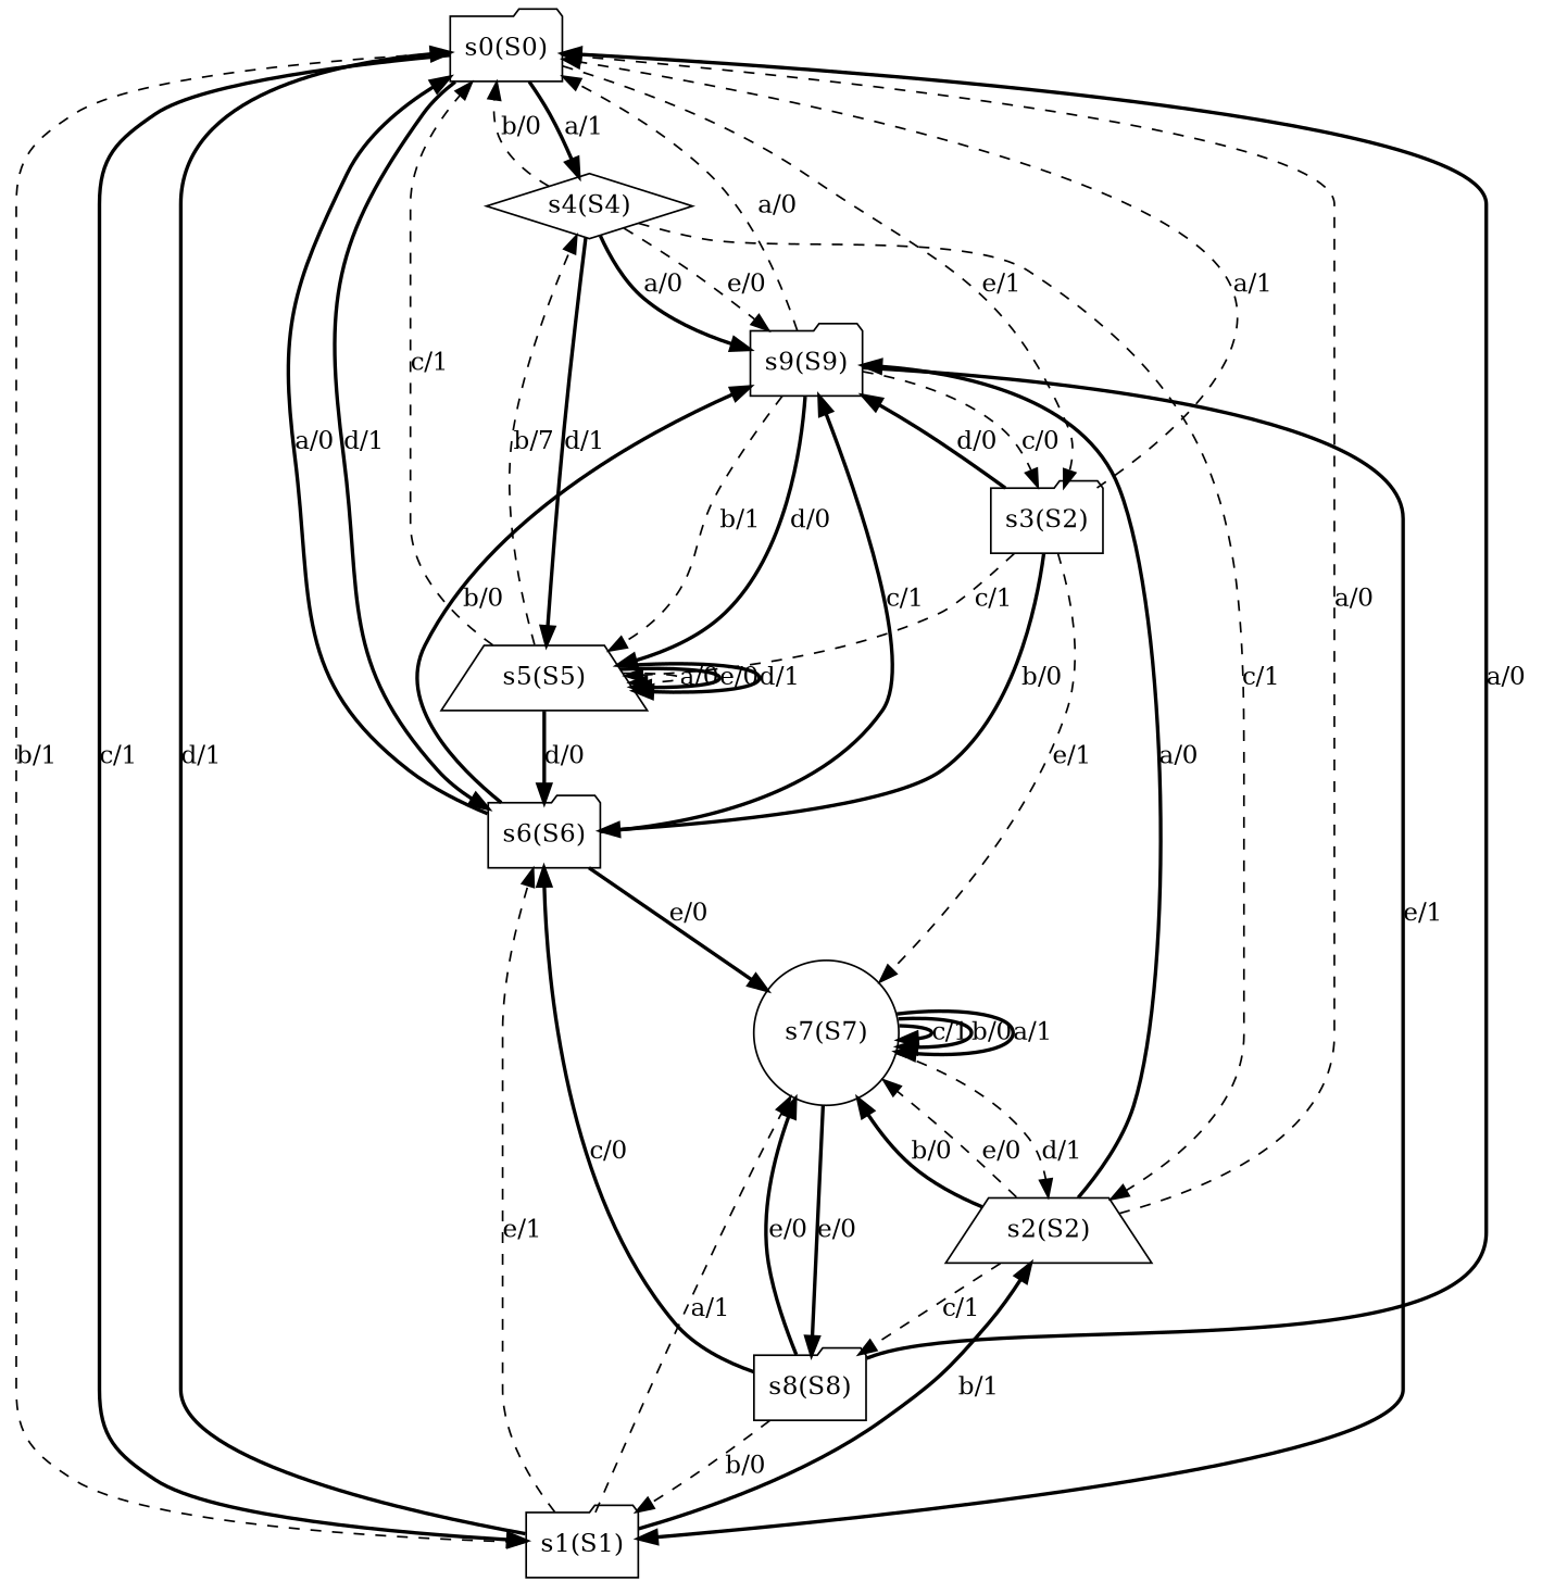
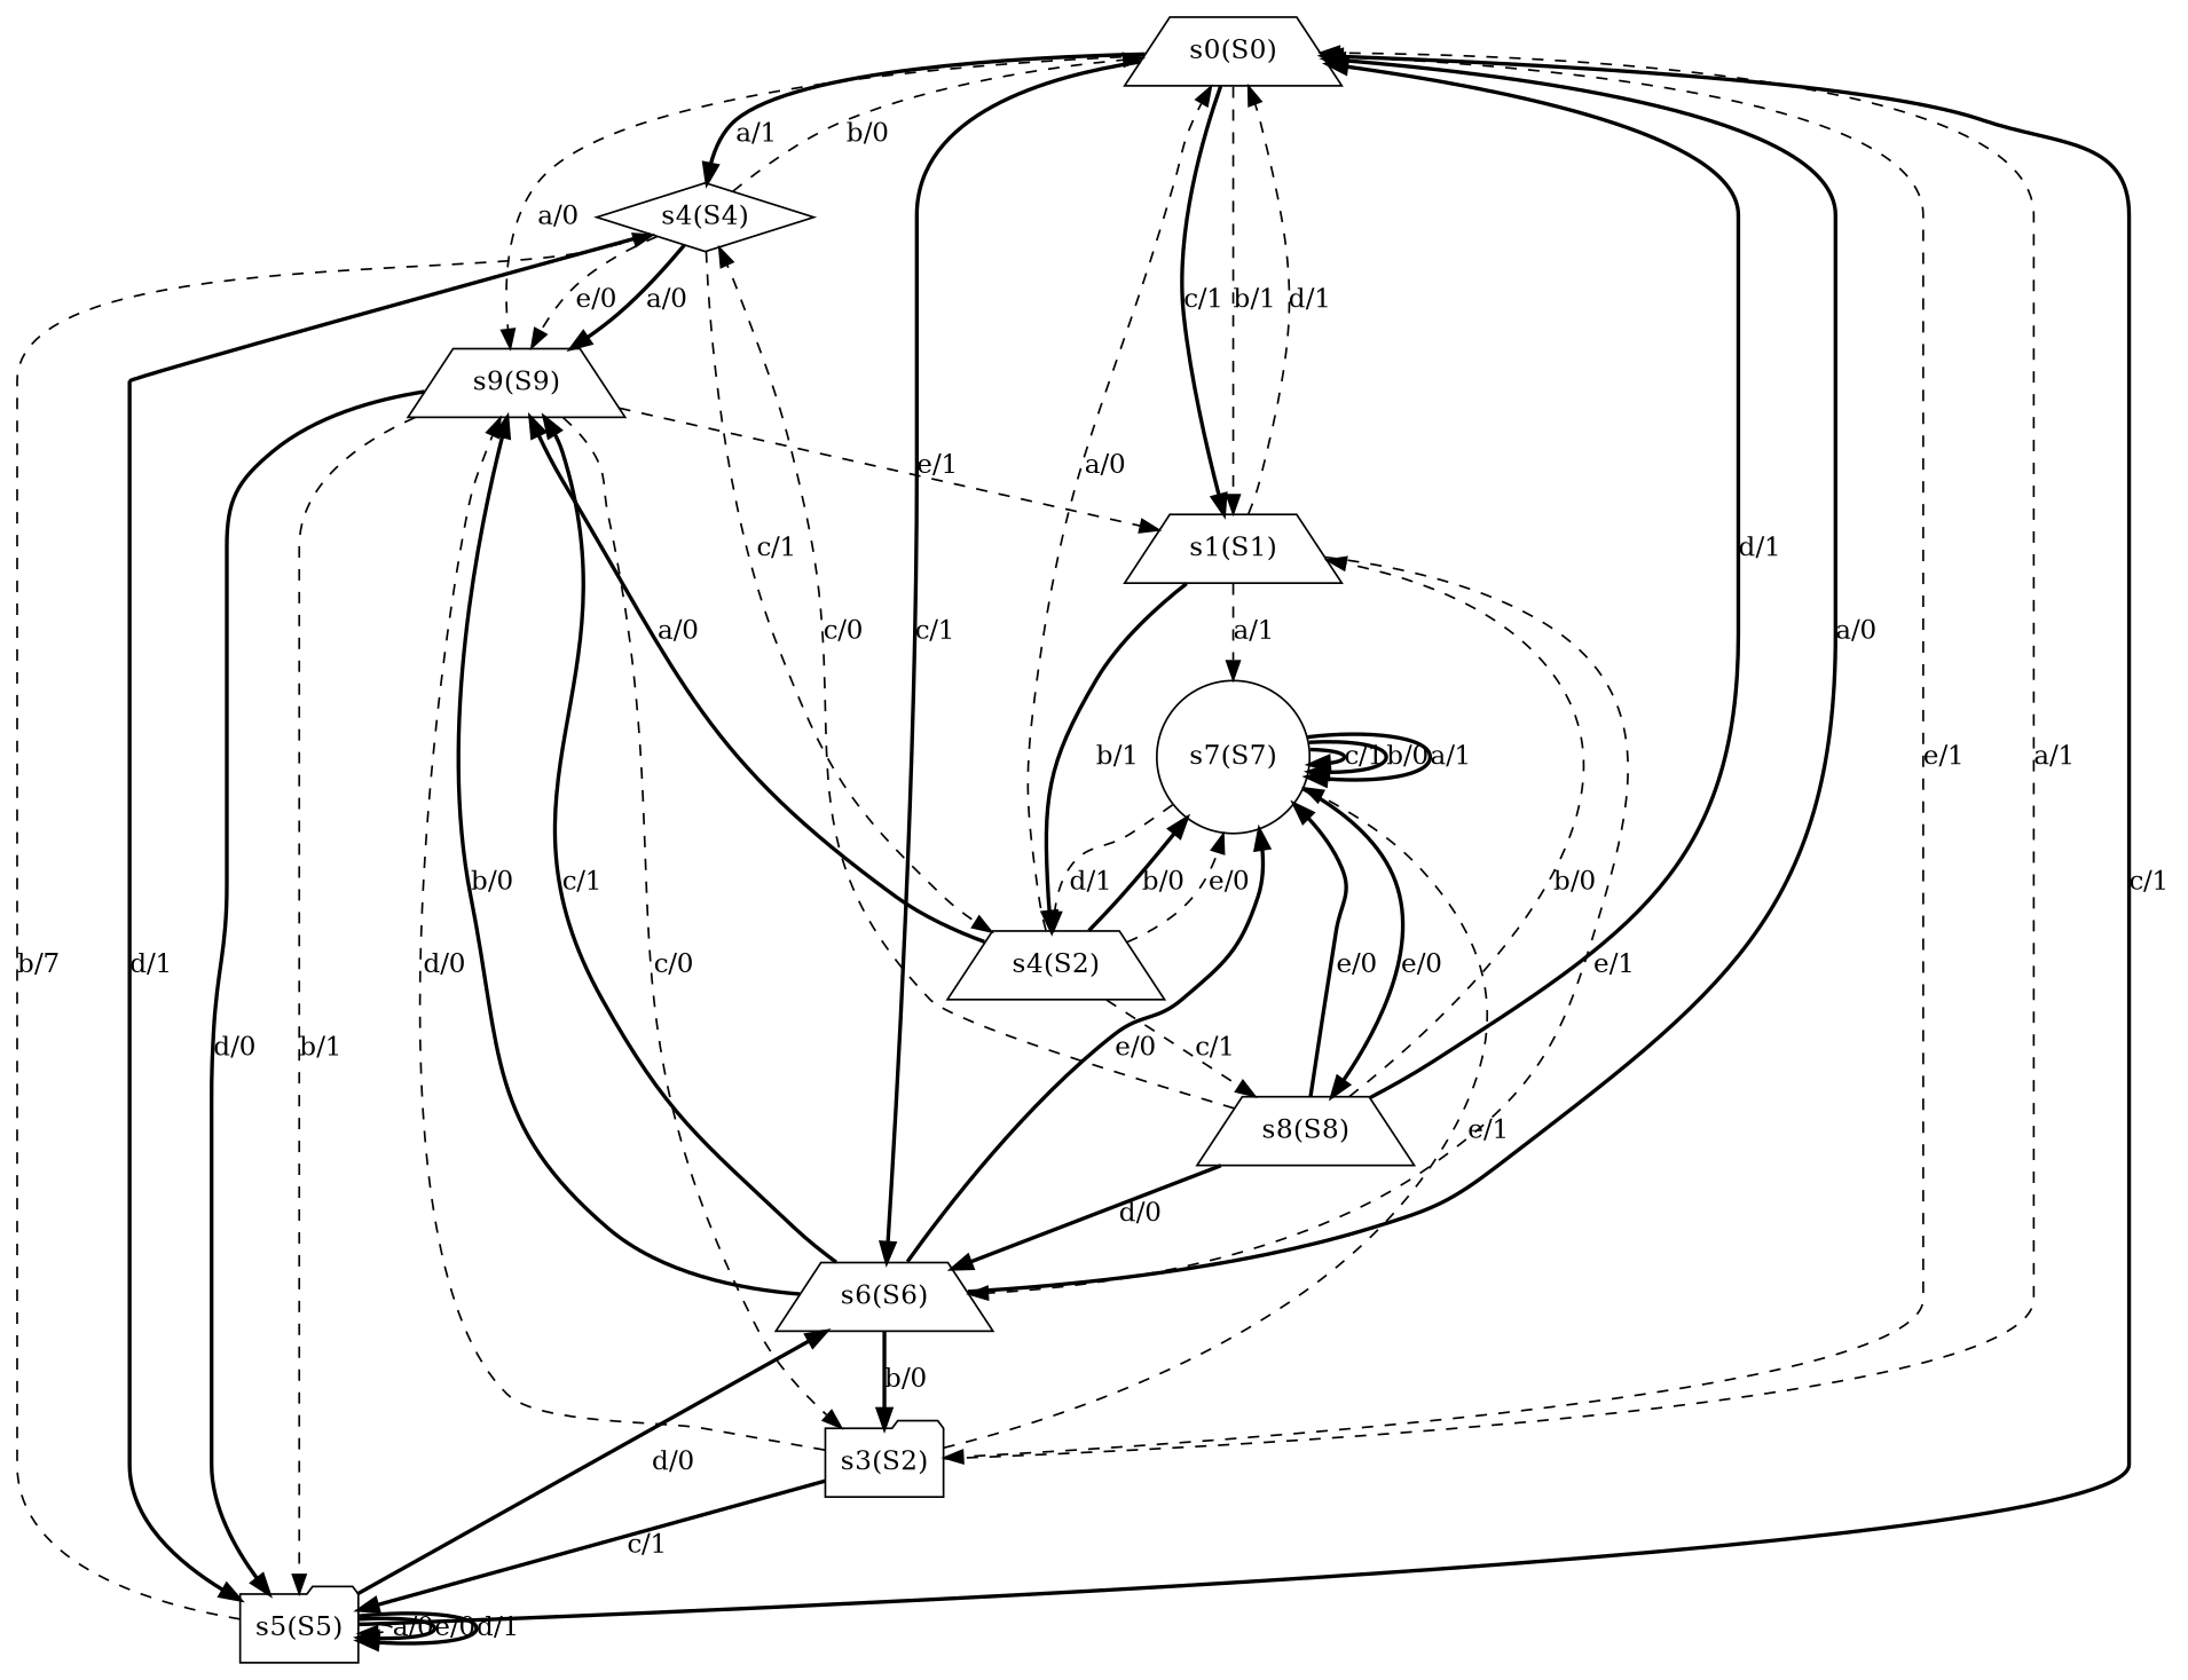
  digraph {
    node [shape=folder]
    edge [style=bold]
-   n1 [label="s0(S0)"]
+   n1 [label="s0(S0)" shape=trapezium]
    n2 [label="s4(S4)" shape=diamond]
-   n3 [label="s6(S6)"]
-   n4 [label="s1(S1)"]
+   n3 [label="s6(S6)" shape=trapezium]
+   n4 [label="s1(S1)" shape=trapezium]
    n5 [label="s3(S2)"]
-   n6 [label="s2(S2)" shape=trapezium]
-   n7 [label="s5(S5)" shape=trapezium]
-   n8 [label="s9(S9)"]
+   n6 [label="s4(S2)" shape=trapezium]
+   n7 [label="s5(S5)"]
+   n8 [label="s9(S9)" shape=trapezium]
    n9 [label="s7(S7)" shape=circle]
-   n10 [label="s8(S8)"]
+   n10 [label="s8(S8)" shape=trapezium]
    n1 -> n2 [label="a/1"]
-   n1 -> n3 [label="d/1"]
+   n1 -> n3 [label="c/1"]
    n1 -> n4 [label="b/1" style=dashed]
    n1 -> n4 [label="c/1"]
    n1 -> n5 [label="e/1" style=dashed]
    n2 -> n1 [label="b/0" style=dashed]
    n2 -> n6 [label="c/1" style=dashed]
    n2 -> n7 [label="d/1"]
    n2 -> n8 [label="e/0" style=dashed]
    n2 -> n8 [label="a/0"]
    n3 -> n1 [label="a/0"]
    n3 -> n8 [label="b/0"]
    n3 -> n8 [label="c/1"]
    n3 -> n9 [label="e/0"]
-   n4 -> n1 [label="d/1"]
+   n4 -> n1 [label="d/1" style=dashed]
    n4 -> n3 [label="e/1" style=dashed]
    n4 -> n6 [label="b/1"]
    n4 -> n9 [label="a/1" style=dashed]
    n5 -> n1 [label="a/1" style=dashed]
-   n5 -> n3 [label="b/0"]
-   n5 -> n7 [label="c/1" style=dashed]
-   n5 -> n8 [label="d/0"]
+   n3 -> n5 [label="b/0"]
+   n5 -> n7 [label="c/1"]
+   n5 -> n8 [label="d/0" style=dashed]
    n5 -> n9 [label="e/1" style=dashed]
    n6 -> n1 [label="a/0" style=dashed]
    n6 -> n8 [label="a/0"]
    n6 -> n9 [label="b/0"]
    n6 -> n9 [label="e/0" style=dashed]
    n6 -> n10 [label="c/1" style=dashed]
-   n7 -> n1 [label="c/1" style=dashed]
+   n7 -> n1 [label="c/1"]
    n7 -> n2 [label="b/7" style=dashed]
    n7 -> n3 [label="d/0"]
    n7 -> n7 [label="a/0" style=dashed]
    n7 -> n7 [label="e/0"]
    n7 -> n7 [label="d/1"]
-   n8 -> n1 [label="a/0" style=dashed]
-   n8 -> n4 [label="e/1"]
+   n1 -> n8 [label="a/0" style=dashed]
+   n8 -> n4 [label="e/1" style=dashed]
    n8 -> n5 [label="c/0" style=dashed]
    n8 -> n7 [label="d/0"]
    n8 -> n7 [label="b/1" style=dashed]
    n9 -> n6 [label="d/1" style=dashed]
    n9 -> n9 [label="c/1"]
    n9 -> n9 [label="b/0"]
    n9 -> n9 [label="a/1"]
    n9 -> n10 [label="e/0"]
-   n10 -> n1 [label="a/0"]
-   n10 -> n3 [label="c/0"]
+   n10 -> n1 [label="d/1"]
+   n10 -> n2 [label="c/0" style=dashed]
+   n10 -> n3 [label="d/0"]
    n10 -> n4 [label="b/0" style=dashed]
    n10 -> n9 [label="e/0"]
  }
